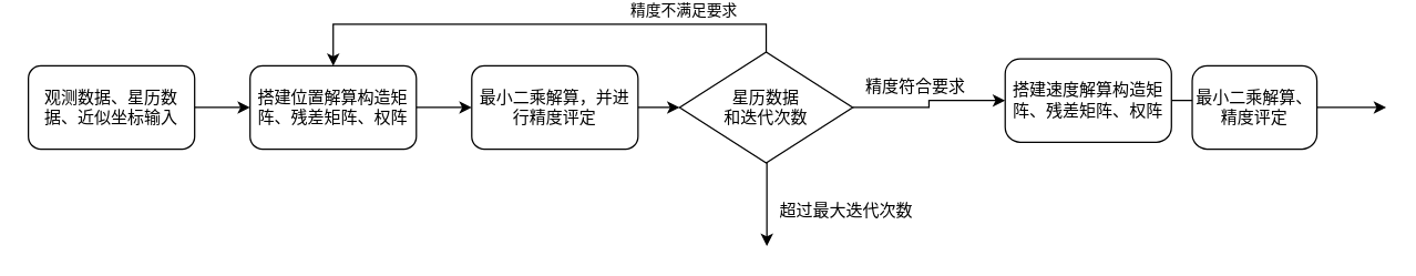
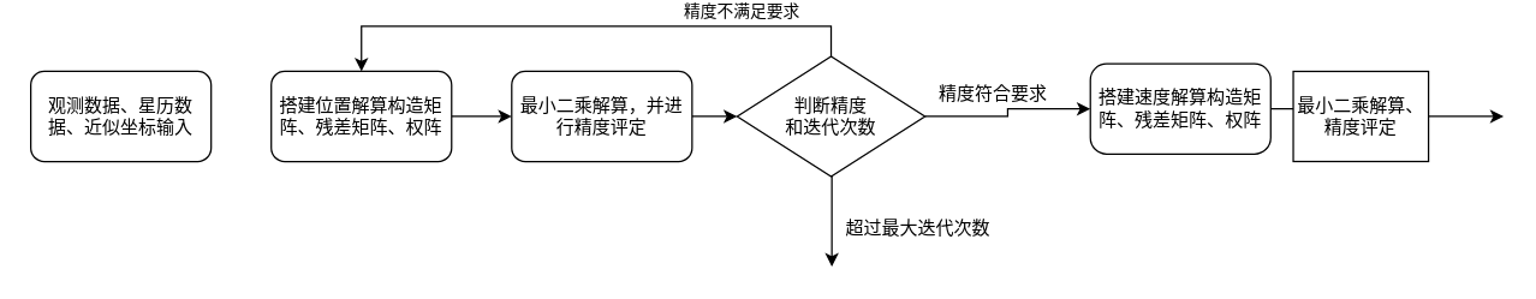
  <mxCell id="0" />
  <mxCell id="1" parent="0" />
- <mxCell id="2" value="" style="edgeStyle=orthogonalEdgeStyle;rounded=0;orthogonalLoop=1;jettySize=auto;html=1;" edge="1" parent="1" source="3" target="5"><mxGeometry relative="1" as="geometry" /></mxCell>
  <mxCell id="3" value="观测数据、星历数据、近似坐标输入" style="rounded=1;whiteSpace=wrap;html=1;" vertex="1" parent="1"><mxGeometry x="20" y="30" width="120" height="60" as="geometry" /></mxCell>
  <mxCell id="4" value="" style="edgeStyle=orthogonalEdgeStyle;rounded=0;orthogonalLoop=1;jettySize=auto;html=1;" edge="1" parent="1" source="5" target="9"><mxGeometry relative="1" as="geometry" /></mxCell>
  <mxCell id="5" value="搭建位置解算构造矩阵、残差矩阵、权阵" style="whiteSpace=wrap;html=1;rounded=1;" vertex="1" parent="1"><mxGeometry x="180" y="30" width="120" height="60" as="geometry" /></mxCell>
  <mxCell id="6" style="edgeStyle=orthogonalEdgeStyle;rounded=0;orthogonalLoop=1;jettySize=auto;html=1;entryX=0.5;entryY=0;entryDx=0;entryDy=0;exitX=0.5;exitY=0;exitDx=0;exitDy=0;" edge="1" parent="1" source="12" target="5"><mxGeometry relative="1" as="geometry"><mxPoint x="440" y="-70" as="targetPoint" /></mxGeometry></mxCell>
  <mxCell id="7" value="精度不满足要求" style="edgeLabel;html=1;align=center;verticalAlign=middle;resizable=0;points=[];" vertex="1" connectable="0" parent="6"><mxGeometry x="-0.559" y="-8" relative="1" as="geometry"><mxPoint y="-3" as="offset" /></mxGeometry></mxCell>
  <mxCell id="8" value="" style="edgeStyle=orthogonalEdgeStyle;rounded=0;orthogonalLoop=1;jettySize=auto;html=1;" edge="1" parent="1" source="9" target="12"><mxGeometry relative="1" as="geometry" /></mxCell>
  <mxCell id="9" value="最小二乘解算，并进行精度评定" style="whiteSpace=wrap;html=1;rounded=1;" vertex="1" parent="1"><mxGeometry x="340" y="30" width="120" height="60" as="geometry" /></mxCell>
  <mxCell id="10" style="edgeStyle=orthogonalEdgeStyle;rounded=0;orthogonalLoop=1;jettySize=auto;html=1;exitX=0.5;exitY=1;exitDx=0;exitDy=0;" edge="1" parent="1" source="12"><mxGeometry relative="1" as="geometry"><mxPoint x="553" y="160" as="targetPoint" /><Array as="points"><mxPoint x="553" y="160" /></Array></mxGeometry></mxCell>
  <mxCell id="11" value="" style="edgeStyle=orthogonalEdgeStyle;rounded=0;orthogonalLoop=1;jettySize=auto;html=1;" edge="1" parent="1" source="12" target="14"><mxGeometry relative="1" as="geometry" /></mxCell>
- <mxCell id="12" value="星历数据&lt;br&gt;和迭代次数" style="rhombus;whiteSpace=wrap;html=1;rounded=1;arcSize=0;" vertex="1" parent="1"><mxGeometry x="490" y="20" width="125" height="80" as="geometry" /></mxCell>
+ <mxCell id="12" value="判断精度&lt;br&gt;和迭代次数" style="rhombus;whiteSpace=wrap;html=1;rounded=1;arcSize=0;" vertex="1" parent="1"><mxGeometry x="490" y="20" width="125" height="80" as="geometry" /></mxCell>
  <mxCell id="13" value="" style="edgeStyle=orthogonalEdgeStyle;rounded=0;orthogonalLoop=1;jettySize=auto;html=1;" edge="1" parent="1" source="14" target="16"><mxGeometry relative="1" as="geometry" /></mxCell>
  <mxCell id="14" value="搭建速度解算构造矩阵、残差矩阵、权阵" style="whiteSpace=wrap;html=1;rounded=1;arcSize=18;" vertex="1" parent="1"><mxGeometry x="725" y="25" width="120" height="60" as="geometry" /></mxCell>
  <mxCell id="15" style="edgeStyle=orthogonalEdgeStyle;rounded=0;orthogonalLoop=1;jettySize=auto;html=1;exitX=1;exitY=0.5;exitDx=0;exitDy=0;" edge="1" parent="1" source="16"><mxGeometry relative="1" as="geometry"><mxPoint x="1000" y="60" as="targetPoint" /></mxGeometry></mxCell>
- <mxCell id="16" value="最小二乘解算、精度评定" style="whiteSpace=wrap;html=1;rounded=1;arcSize=18;" vertex="1" parent="1"><mxGeometry x="860" y="30" width="90" height="60" as="geometry" /></mxCell>
+ <mxCell id="16" value="最小二乘解算、精度评定" style="whiteSpace=wrap;html=1;arcSize=18;rounded=0;" vertex="1" parent="1"><mxGeometry x="860" y="30" width="90" height="60" as="geometry" /></mxCell>
  <mxCell id="17" value="超过最大迭代次数" style="text;html=1;align=center;verticalAlign=middle;resizable=0;points=[];autosize=1;strokeColor=none;fillColor=none;" vertex="1" parent="1"><mxGeometry x="550" y="120" width="120" height="30" as="geometry" /></mxCell>
  <mxCell id="18" value="精度符合要求" style="text;html=1;align=center;verticalAlign=middle;resizable=0;points=[];autosize=1;strokeColor=none;fillColor=none;" vertex="1" parent="1"><mxGeometry x="610" y="30" width="100" height="30" as="geometry" /></mxCell>
